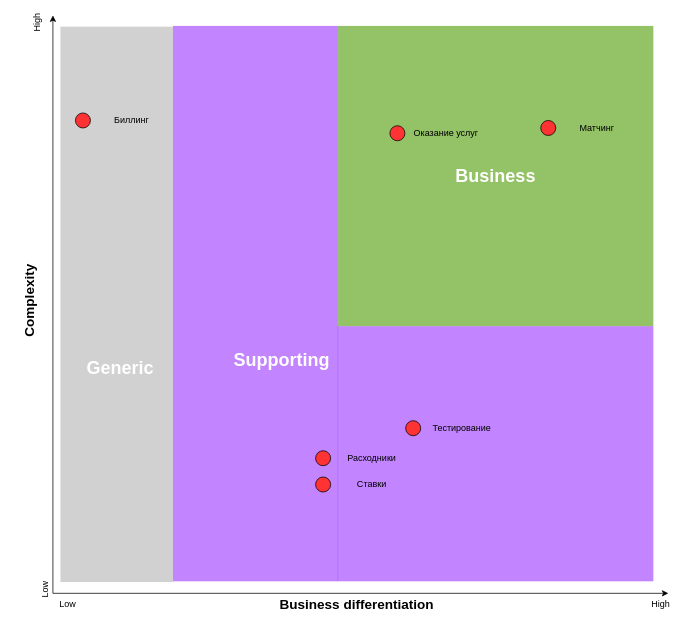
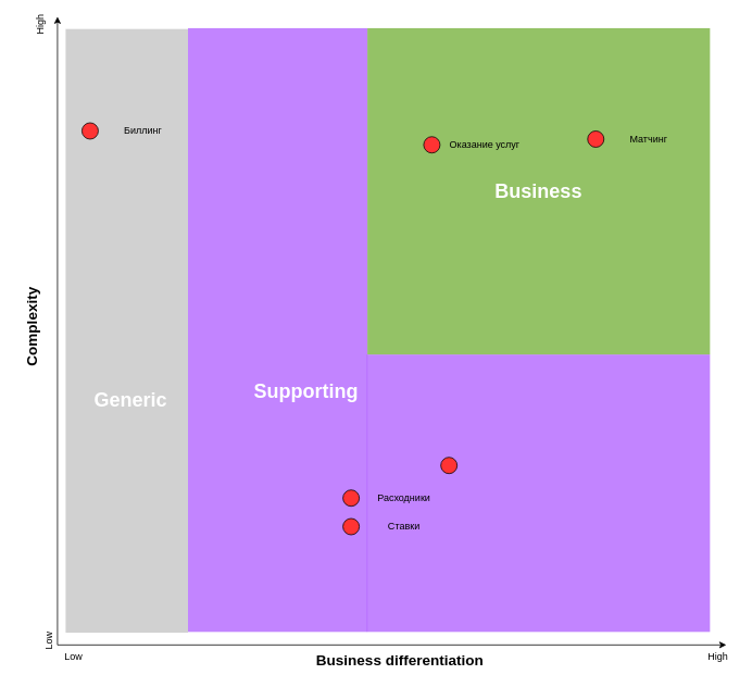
  <mxCell id="0" />
  <mxCell id="1" style="locked=1;" parent="0" />
  <mxCell id="2" value="" style="group" parent="1" vertex="1" connectable="0"><mxGeometry x="29.5" y="20" width="870.5" height="800" as="geometry" /></mxCell>
  <mxCell id="3" value="" style="rounded=0;whiteSpace=wrap;html=1;fillColor=#9933FF;strokeColor=none;connectable=0;fillOpacity=60;" parent="2" vertex="1"><mxGeometry x="200.5" y="14" width="220" height="740" as="geometry" /></mxCell>
  <mxCell id="4" value="" style="rounded=0;whiteSpace=wrap;html=1;fillColor=#9933FF;strokeColor=none;connectable=0;fillOpacity=60;" parent="2" vertex="1"><mxGeometry x="420" y="414" width="420.5" height="340" as="geometry" /></mxCell>
  <mxCell id="5" value="" style="endArrow=classic;html=1;" parent="2" edge="1"><mxGeometry width="50" height="50" relative="1" as="geometry"><mxPoint x="40.5" y="770" as="sourcePoint" /><mxPoint x="40.5" as="targetPoint" /></mxGeometry></mxCell>
  <mxCell id="6" value="&lt;h2&gt;Complexity&lt;/h2&gt;" style="text;html=1;strokeColor=none;fillColor=none;align=center;verticalAlign=middle;whiteSpace=wrap;rounded=0;rotation=-90;" parent="2" vertex="1"><mxGeometry x="-9.5" y="370" width="39" height="20" as="geometry" /></mxCell>
  <mxCell id="7" value="" style="endArrow=classic;html=1;" parent="2" edge="1"><mxGeometry width="50" height="50" relative="1" as="geometry"><mxPoint x="40.5" y="770" as="sourcePoint" /><mxPoint x="860.5" y="770" as="targetPoint" /></mxGeometry></mxCell>
- <mxCell id="8" value="&lt;h2&gt;Business differentiation&lt;/h2&gt;" style="text;html=1;strokeColor=none;fillColor=none;align=center;verticalAlign=middle;whiteSpace=wrap;rounded=0;" parent="2" vertex="1"><mxGeometry x="315.5" y="775" width="260" height="20" as="geometry" /></mxCell>
+ <mxCell id="8" value="&lt;h2&gt;Business differentiation&lt;/h2&gt;" style="text;html=1;strokeColor=none;fillColor=none;align=center;verticalAlign=middle;whiteSpace=wrap;rounded=0;" parent="2" vertex="1"><mxGeometry x="330.5" y="780" width="260" height="20" as="geometry" /></mxCell>
  <mxCell id="9" value="&lt;h1&gt;&lt;font color=&quot;#ffffff&quot;&gt;Business&lt;/font&gt;&lt;/h1&gt;" style="rounded=0;whiteSpace=wrap;html=1;fillColor=#4D9900;strokeColor=none;connectable=0;fillOpacity=60" parent="2" vertex="1"><mxGeometry x="420.5" y="14" width="420" height="400" as="geometry" /></mxCell>
  <mxCell id="10" value="" style="rounded=0;whiteSpace=wrap;html=1;fillColor=#B3B3B3;strokeColor=none;connectable=0;fillOpacity=60;" parent="2" vertex="1"><mxGeometry x="50.5" y="15" width="150" height="740" as="geometry" /></mxCell>
  <mxCell id="11" value="&lt;h1&gt;&lt;font color=&quot;#ffffff&quot;&gt;Supporting&lt;/font&gt;&lt;/h1&gt;" style="text;html=1;strokeColor=none;fillColor=none;align=center;verticalAlign=middle;whiteSpace=wrap;rounded=0;" parent="2" vertex="1"><mxGeometry x="325.5" y="450" width="40" height="20" as="geometry" /></mxCell>
  <mxCell id="12" value="&lt;h1&gt;&lt;font color=&quot;#ffffff&quot;&gt;Generic&lt;/font&gt;&lt;/h1&gt;" style="text;html=1;strokeColor=none;fillColor=none;align=center;verticalAlign=middle;whiteSpace=wrap;rounded=0;" parent="2" vertex="1"><mxGeometry x="110.5" y="460" width="40" height="20" as="geometry" /></mxCell>
  <mxCell id="13" value="Low" style="text;html=1;strokeColor=none;fillColor=none;align=center;verticalAlign=middle;whiteSpace=wrap;rounded=0;rotation=-90;" parent="2" vertex="1"><mxGeometry x="10.5" y="755" width="40" height="20" as="geometry" /></mxCell>
  <mxCell id="14" value="High" style="text;html=1;strokeColor=none;fillColor=none;align=center;verticalAlign=middle;whiteSpace=wrap;rounded=0;rotation=-90;" parent="2" vertex="1"><mxGeometry width="40" height="20" as="geometry" /></mxCell>
  <mxCell id="15" value="Low" style="text;html=1;strokeColor=none;fillColor=none;align=center;verticalAlign=middle;whiteSpace=wrap;rounded=0;" parent="2" vertex="1"><mxGeometry x="40" y="775" width="40" height="20" as="geometry" /></mxCell>
  <mxCell id="16" value="High" style="text;html=1;strokeColor=none;fillColor=none;align=center;verticalAlign=middle;whiteSpace=wrap;rounded=0;" parent="2" vertex="1"><mxGeometry x="830.5" y="775" width="40" height="20" as="geometry" /></mxCell>
  <mxCell id="17" value="Bounded contexts" style="locked=1;" parent="0" />
  <mxCell id="18" value="" style="group" parent="17" vertex="1" connectable="0"><mxGeometry x="720" y="160" width="130" height="20" as="geometry" /></mxCell>
  <mxCell id="19" value="" style="ellipse;whiteSpace=wrap;html=1;aspect=fixed;fillColor=#FF3333;" parent="18" vertex="1"><mxGeometry width="20" height="20" as="geometry" /></mxCell>
  <mxCell id="20" value="Матчинг" style="text;html=1;strokeColor=none;fillColor=none;align=center;verticalAlign=middle;whiteSpace=wrap;rounded=0;" parent="18" vertex="1"><mxGeometry x="20" width="110" height="20" as="geometry" /></mxCell>
  <mxCell id="21" value="" style="group" parent="17" vertex="1" connectable="0"><mxGeometry x="100" y="150" width="130" height="20" as="geometry" /></mxCell>
  <mxCell id="22" value="" style="ellipse;whiteSpace=wrap;html=1;aspect=fixed;fillColor=#FF3333;" parent="21" vertex="1"><mxGeometry width="20" height="20" as="geometry" /></mxCell>
  <mxCell id="23" value="Биллинг" style="text;html=1;strokeColor=none;fillColor=none;align=center;verticalAlign=middle;whiteSpace=wrap;rounded=0;" parent="21" vertex="1"><mxGeometry x="20" width="110" height="20" as="geometry" /></mxCell>
  <mxCell id="24" value="" style="group" parent="17" vertex="1" connectable="0"><mxGeometry x="420" y="600" width="130" height="20" as="geometry" /></mxCell>
  <mxCell id="25" value="" style="group" parent="24" vertex="1" connectable="0"><mxGeometry width="130" height="20" as="geometry" /></mxCell>
  <mxCell id="26" value="" style="ellipse;whiteSpace=wrap;html=1;aspect=fixed;fillColor=#FF3333;" parent="25" vertex="1"><mxGeometry width="20" height="20" as="geometry" /></mxCell>
  <mxCell id="27" value="Расходники" style="text;html=1;strokeColor=none;fillColor=none;align=center;verticalAlign=middle;whiteSpace=wrap;rounded=0;" parent="25" vertex="1"><mxGeometry x="20" width="110" height="20" as="geometry" /></mxCell>
  <mxCell id="28" value="" style="group" vertex="1" connectable="0" parent="17"><mxGeometry x="530" y="140" width="130" height="20" as="geometry" /></mxCell>
  <mxCell id="29" value="" style="ellipse;whiteSpace=wrap;html=1;aspect=fixed;fillColor=#FF3333;" vertex="1" parent="28"><mxGeometry x="-11" y="27" width="20" height="20" as="geometry" /></mxCell>
  <mxCell id="30" value="Оказание услуг" style="text;html=1;strokeColor=none;fillColor=none;align=center;verticalAlign=middle;whiteSpace=wrap;rounded=0;" vertex="1" parent="28"><mxGeometry x="9" y="27" width="110" height="20" as="geometry" /></mxCell>
  <mxCell id="31" value="" style="group" vertex="1" connectable="0" parent="17"><mxGeometry x="540" y="560" width="130" height="20" as="geometry" /></mxCell>
  <mxCell id="32" value="" style="group" vertex="1" connectable="0" parent="31"><mxGeometry width="130" height="20" as="geometry" /></mxCell>
  <mxCell id="33" value="" style="ellipse;whiteSpace=wrap;html=1;aspect=fixed;fillColor=#FF3333;" vertex="1" parent="32"><mxGeometry width="20" height="20" as="geometry" /></mxCell>
- <mxCell id="34" value="Тестирование" style="text;html=1;strokeColor=none;fillColor=none;align=center;verticalAlign=middle;whiteSpace=wrap;rounded=0;" vertex="1" parent="32"><mxGeometry x="20" width="110" height="20" as="geometry" /></mxCell>
  <mxCell id="35" value="" style="group" vertex="1" connectable="0" parent="17"><mxGeometry x="420" y="635" width="130" height="20" as="geometry" /></mxCell>
  <mxCell id="36" value="" style="group" vertex="1" connectable="0" parent="35"><mxGeometry width="130" height="20" as="geometry" /></mxCell>
  <mxCell id="37" value="" style="ellipse;whiteSpace=wrap;html=1;aspect=fixed;fillColor=#FF3333;" vertex="1" parent="36"><mxGeometry width="20" height="20" as="geometry" /></mxCell>
  <mxCell id="38" value="Ставки" style="text;html=1;strokeColor=none;fillColor=none;align=center;verticalAlign=middle;whiteSpace=wrap;rounded=0;" vertex="1" parent="36"><mxGeometry x="20" width="110" height="20" as="geometry" /></mxCell>
